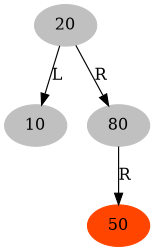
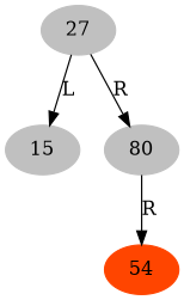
  digraph {
    node [color=grey style=filled]
-   20
-   10
+   20 [label=27]
+   10 [label=15]
    n3 [label=80]
-   50 [color=orangered]
+   50 [color=orangered label=54]
    20 -> 10 [label=L]
    20 -> n3 [label=R]
    n3 -> 50 [label=R]
  }
